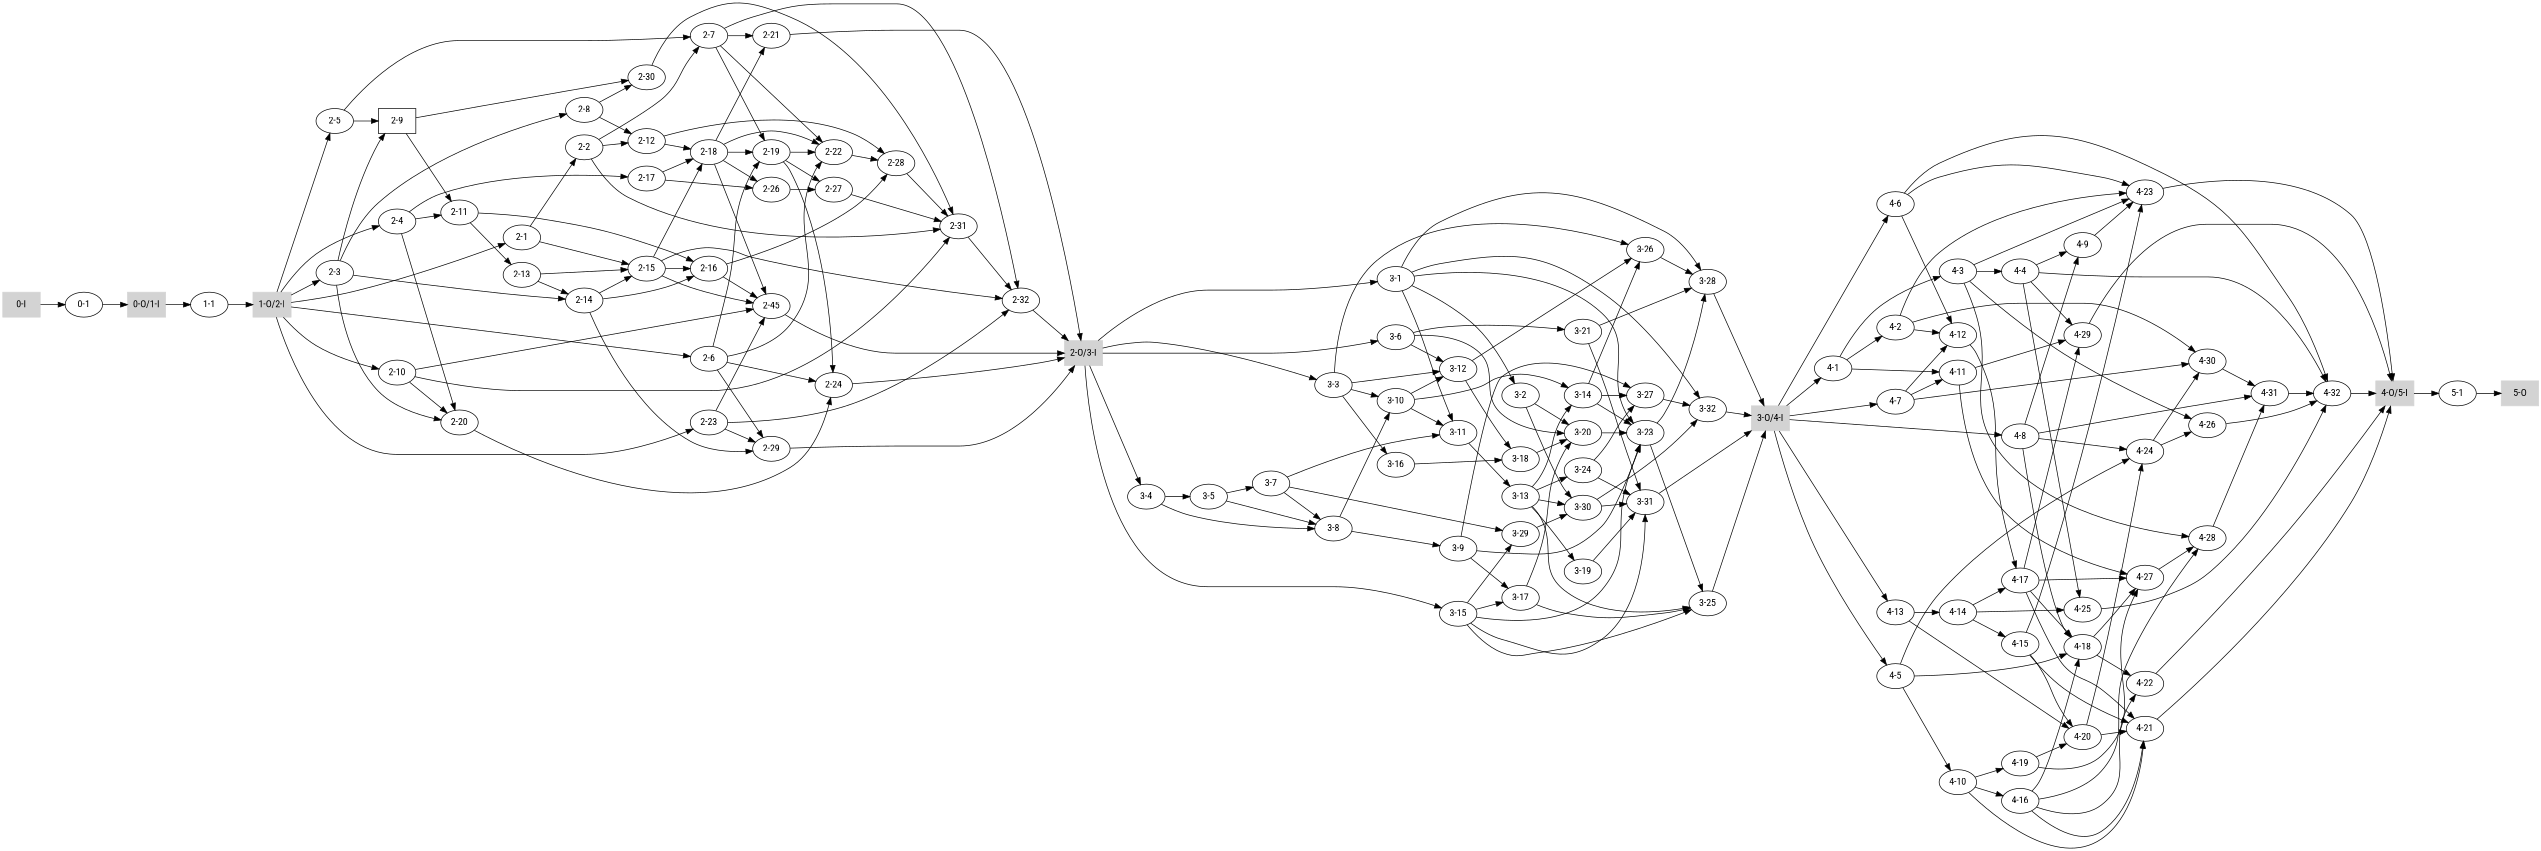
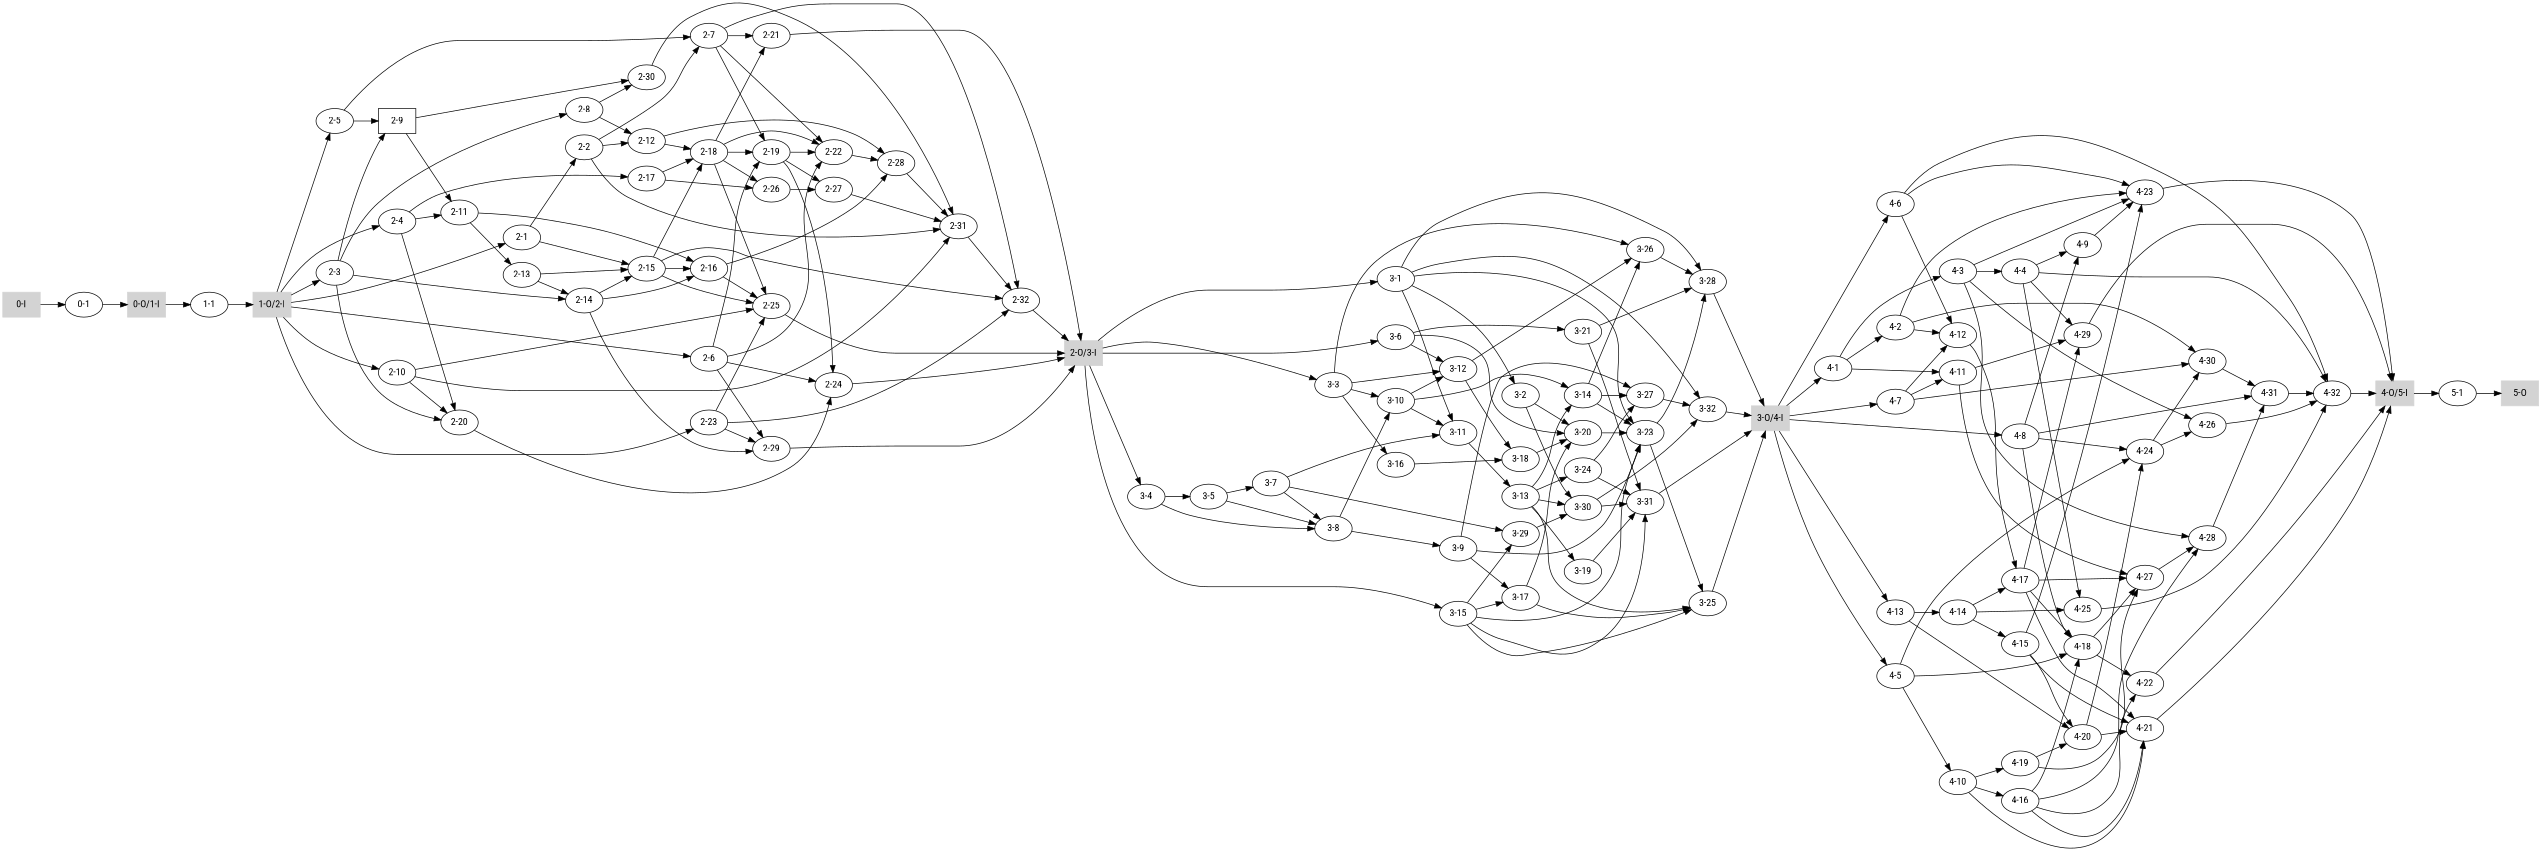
  digraph {
    fontname="Roboto Condensed"
    rankdir=LR
    node [color=black fontname="Roboto Condensed" shape=ellipse]
    edge [fontname="Roboto Condensed"]
    "2-O/3-I" [color=lightgrey shape=box style=filled]
    "3-1"
    "3-3"
    "3-4"
    "3-6"
    "3-15"
    "3-2"
    "3-11"
    "3-23"
    "3-28"
    "3-32"
    "3-10"
    "3-12"
    "3-16"
    "3-26"
    "3-5"
    "3-8"
    "3-20"
    "3-21"
    "3-29"
    "3-17"
    "3-25"
    "3-31"
    "3-O/4-I" [color=lightgrey shape=box style=filled]
    "4-1"
    "4-5"
    "4-6"
    "4-7"
    "4-8"
    "4-13"
    "4-2"
    "4-3"
    "4-11"
    "4-10"
    "4-18"
    "4-24"
    "4-12"
    "4-23"
    "4-32"
    "4-30"
    "4-9"
    "4-31"
    "4-14"
    "4-20"
    "0-I" [color=lightgrey shape=box style=filled]
    "0-1"
    "0-O/1-I" [color=lightgrey shape=box style=filled]
    "1-O/2-I" [color=lightgrey shape=box style=filled]
    "2-1"
    "2-3"
    "2-4"
    "2-5"
    "2-6"
    "2-10"
    "2-23"
    "2-2"
    "2-15"
    "2-8"
    "2-9" [shape=box]
    "2-14"
    "2-20"
    "2-11"
    "2-17"
    "2-7"
    "2-19"
    "2-22"
    "2-24"
    "2-29"
    "2-31"
-   "2-25" [label="2-45"]
+   "2-25"
    "2-32"
    "4-O/5-I" [color=lightgrey shape=box style=filled]
    "5-1"
    "5-O" [color=lightgrey shape=box style=filled]
    "1-1"
    "2-12"
    "2-16"
    "2-18"
    "2-30"
    "2-13"
    "2-26"
    "2-21"
    "2-27"
    "2-28"
    "3-30"
    "3-13"
    "3-14"
    "3-18"
    "3-7"
    "3-9"
    "3-19"
    "3-24"
    "3-27"
    "4-4"
    "4-26"
    "4-28"
    "4-29"
    "4-27"
    "4-16"
    "4-19"
    "4-21"
    "4-22"
    "4-17"
    "4-25"
    "4-15"
    "2-O/3-I" -> "3-1"
    "2-O/3-I" -> "3-3"
    "2-O/3-I" -> "3-4"
    "2-O/3-I" -> "3-6"
    "2-O/3-I" -> "3-15"
    "3-1" -> "3-2"
    "3-1" -> "3-11"
    "3-1" -> "3-23"
    "3-1" -> "3-28"
    "3-1" -> "3-32"
    "3-3" -> "3-10"
    "3-3" -> "3-12"
    "3-3" -> "3-16"
    "3-3" -> "3-26"
    "3-4" -> "3-5"
    "3-4" -> "3-8"
    "3-6" -> "3-12"
    "3-6" -> "3-20"
    "3-6" -> "3-21"
    "3-15" -> "3-23"
    "3-15" -> "3-29"
    "3-15" -> "3-17"
    "3-15" -> "3-25"
    "3-15" -> "3-31"
    "3-2" -> "3-20"
    "3-2" -> "3-30"
    "3-11" -> "3-13"
    "3-23" -> "3-28"
    "3-23" -> "3-25"
    "3-28" -> "3-O/4-I"
    "3-32" -> "3-O/4-I"
    "3-10" -> "3-11"
    "3-10" -> "3-12"
    "3-10" -> "3-14"
    "3-12" -> "3-26"
    "3-12" -> "3-18"
    "3-16" -> "3-18"
    "3-26" -> "3-28"
    "3-5" -> "3-8"
    "3-5" -> "3-7"
    "3-8" -> "3-10"
    "3-8" -> "3-9"
    "3-20" -> "3-23"
    "3-21" -> "3-28"
    "3-21" -> "3-31"
    "3-29" -> "3-30"
    "3-17" -> "3-20"
    "3-17" -> "3-25"
    "3-25" -> "3-O/4-I"
    "3-31" -> "3-O/4-I"
    "3-O/4-I" -> "4-1"
    "3-O/4-I" -> "4-5"
    "3-O/4-I" -> "4-6"
    "3-O/4-I" -> "4-7"
    "3-O/4-I" -> "4-8"
    "3-O/4-I" -> "4-13"
    "4-1" -> "4-2"
    "4-1" -> "4-3"
    "4-1" -> "4-11"
    "4-5" -> "4-10"
    "4-5" -> "4-18"
    "4-5" -> "4-24"
    "4-6" -> "4-12"
    "4-6" -> "4-23"
    "4-6" -> "4-32"
    "4-7" -> "4-11"
    "4-7" -> "4-12"
    "4-7" -> "4-30"
    "4-8" -> "4-18"
    "4-8" -> "4-24"
    "4-8" -> "4-9"
    "4-8" -> "4-31"
    "4-13" -> "4-14"
    "4-13" -> "4-20"
    "4-2" -> "4-12"
    "4-2" -> "4-23"
    "4-2" -> "4-30"
    "4-3" -> "4-23"
    "4-3" -> "4-4"
    "4-3" -> "4-26"
    "4-3" -> "4-28"
    "4-11" -> "4-29"
    "4-11" -> "4-27"
    "4-10" -> "4-16"
    "4-10" -> "4-19"
    "4-10" -> "4-21"
    "4-18" -> "4-27"
    "4-18" -> "4-22"
    "4-24" -> "4-30"
    "4-24" -> "4-26"
    "4-12" -> "4-17"
    "4-23" -> "4-O/5-I"
    "4-32" -> "4-O/5-I"
    "4-30" -> "4-31"
    "4-9" -> "4-23"
    "4-31" -> "4-32"
    "4-14" -> "4-17"
    "4-14" -> "4-25"
    "4-14" -> "4-15"
    "4-20" -> "4-24"
    "4-20" -> "4-21"
    "0-I" -> "0-1"
    "0-1" -> "0-O/1-I"
    "0-O/1-I" -> "1-1"
    "1-O/2-I" -> "2-1"
    "1-O/2-I" -> "2-3"
    "1-O/2-I" -> "2-4"
    "1-O/2-I" -> "2-5"
    "1-O/2-I" -> "2-6"
    "1-O/2-I" -> "2-10"
    "1-O/2-I" -> "2-23"
    "2-1" -> "2-2"
    "2-1" -> "2-15"
    "2-3" -> "2-8"
    "2-3" -> "2-9"
    "2-3" -> "2-14"
    "2-3" -> "2-20"
    "2-4" -> "2-20"
    "2-4" -> "2-11"
    "2-4" -> "2-17"
    "2-5" -> "2-9"
    "2-5" -> "2-7"
    "2-6" -> "2-19"
    "2-6" -> "2-22"
    "2-6" -> "2-24"
    "2-6" -> "2-29"
    "2-10" -> "2-20"
    "2-10" -> "2-31"
    "2-10" -> "2-25"
    "2-23" -> "2-29"
    "2-23" -> "2-25"
    "2-23" -> "2-32"
    "2-2" -> "2-7"
    "2-2" -> "2-31"
    "2-2" -> "2-12"
    "2-15" -> "2-25"
    "2-15" -> "2-32"
    "2-15" -> "2-16"
    "2-15" -> "2-18"
    "2-8" -> "2-12"
    "2-8" -> "2-30"
    "2-9" -> "2-11"
    "2-9" -> "2-30"
    "2-14" -> "2-15"
    "2-14" -> "2-29"
    "2-14" -> "2-16"
    "2-20" -> "2-24"
    "2-11" -> "2-16"
    "2-11" -> "2-13"
    "2-17" -> "2-18"
    "2-17" -> "2-26"
    "2-7" -> "2-19"
    "2-7" -> "2-22"
    "2-7" -> "2-32"
    "2-7" -> "2-21"
    "2-19" -> "2-22"
    "2-19" -> "2-24"
    "2-19" -> "2-27"
    "2-22" -> "2-28"
    "2-24" -> "2-O/3-I"
    "2-29" -> "2-O/3-I"
    "2-31" -> "2-32"
    "2-25" -> "2-O/3-I"
    "2-32" -> "2-O/3-I"
    "4-O/5-I" -> "5-1"
    "5-1" -> "5-O"
    "1-1" -> "1-O/2-I"
    "2-12" -> "2-18"
    "2-12" -> "2-28"
    "2-16" -> "2-25"
    "2-16" -> "2-28"
    "2-18" -> "2-19"
    "2-18" -> "2-22"
    "2-18" -> "2-25"
    "2-18" -> "2-26"
    "2-18" -> "2-21"
    "2-30" -> "2-31"
    "2-13" -> "2-15"
    "2-13" -> "2-14"
    "2-26" -> "2-27"
    "2-21" -> "2-O/3-I"
    "2-27" -> "2-31"
    "2-28" -> "2-31"
    "3-30" -> "3-32"
    "3-30" -> "3-31"
    "3-13" -> "3-25"
    "3-13" -> "3-30"
    "3-13" -> "3-14"
    "3-13" -> "3-19"
    "3-13" -> "3-24"
    "3-14" -> "3-23"
    "3-14" -> "3-26"
    "3-14" -> "3-27"
    "3-18" -> "3-20"
    "3-7" -> "3-11"
    "3-7" -> "3-8"
    "3-7" -> "3-29"
    "3-9" -> "3-23"
    "3-9" -> "3-17"
    "3-9" -> "3-27"
    "3-19" -> "3-31"
    "3-24" -> "3-31"
    "3-24" -> "3-27"
    "3-27" -> "3-32"
    "4-4" -> "4-32"
    "4-4" -> "4-9"
    "4-4" -> "4-29"
    "4-4" -> "4-25"
    "4-26" -> "4-32"
    "4-28" -> "4-31"
    "4-29" -> "4-O/5-I"
    "4-27" -> "4-28"
    "4-16" -> "4-18"
    "4-16" -> "4-28"
    "4-16" -> "4-21"
    "4-16" -> "4-22"
    "4-19" -> "4-20"
    "4-19" -> "4-27"
    "4-21" -> "4-O/5-I"
    "4-22" -> "4-O/5-I"
    "4-17" -> "4-18"
    "4-17" -> "4-29"
    "4-17" -> "4-27"
    "4-17" -> "4-21"
    "4-25" -> "4-32"
    "4-15" -> "4-23"
    "4-15" -> "4-20"
    "4-15" -> "4-21"
  }
